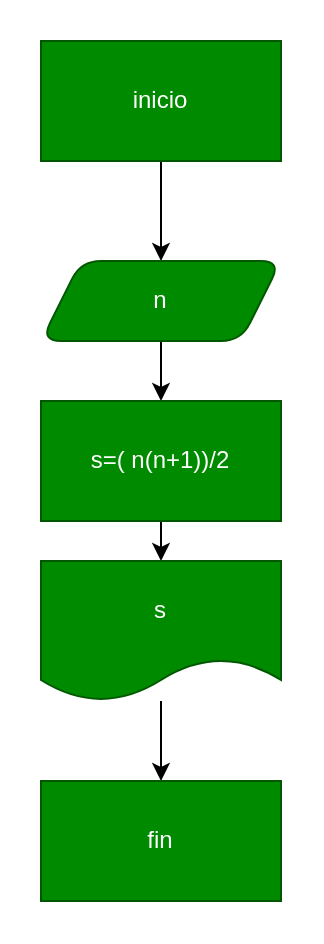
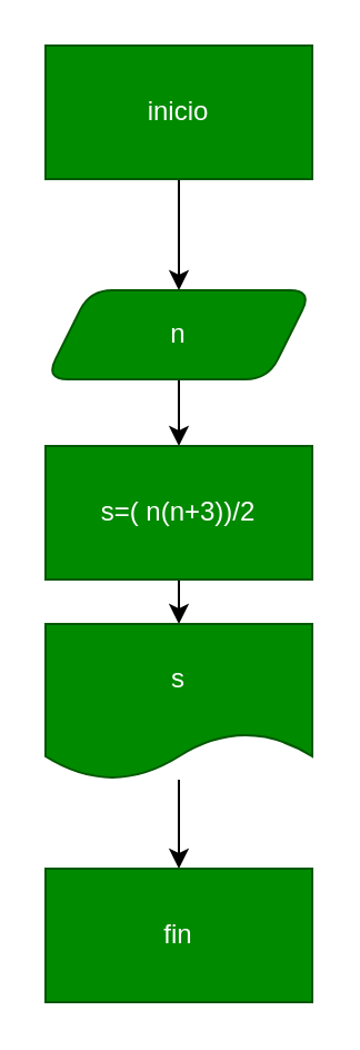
  <mxCell id="0" />
  <mxCell id="1" parent="0" />
  <mxCell id="2" style="edgeStyle=none;html=1;fontColor=#6bc90d;" edge="1" parent="1"><mxGeometry relative="1" as="geometry"><mxPoint x="80" y="130" as="targetPoint" /><mxPoint x="80" y="80" as="sourcePoint" /></mxGeometry></mxCell>
  <mxCell id="3" style="edgeStyle=none;html=1;fontColor=#6bc90d;" edge="1" parent="1" source="4"><mxGeometry relative="1" as="geometry"><mxPoint x="80" y="200" as="targetPoint" /></mxGeometry></mxCell>
  <mxCell id="4" value="n" style="shape=parallelogram;perimeter=parallelogramPerimeter;whiteSpace=wrap;html=1;fixedSize=1;rounded=1;labelBackgroundColor=none;strokeColor=#005700;fontColor=#ffffff;fillColor=#008a00;" vertex="1" parent="1"><mxGeometry x="20" y="130" width="120" height="40" as="geometry" /></mxCell>
  <mxCell id="5" style="edgeStyle=none;html=1;exitX=0.5;exitY=1;exitDx=0;exitDy=0;fontColor=none;" edge="1" parent="1" source="6"><mxGeometry relative="1" as="geometry"><mxPoint x="80" y="280" as="targetPoint" /></mxGeometry></mxCell>
- <mxCell id="6" value="&lt;span style=&quot;&quot;&gt;s=( n(n+1))/2&lt;/span&gt;" style="rounded=0;whiteSpace=wrap;html=1;labelBackgroundColor=none;strokeColor=#005700;fontColor=#ffffff;fillColor=#008a00;" vertex="1" parent="1"><mxGeometry x="20" y="200" width="120" height="60" as="geometry" /></mxCell>
+ <mxCell id="6" value="&lt;span style=&quot;&quot;&gt;s=( n(n+3))/2&lt;/span&gt;" style="rounded=0;whiteSpace=wrap;html=1;labelBackgroundColor=none;strokeColor=#005700;fontColor=#ffffff;fillColor=#008a00;" vertex="1" parent="1"><mxGeometry x="20" y="200" width="120" height="60" as="geometry" /></mxCell>
  <mxCell id="7" value="inicio" style="rounded=0;whiteSpace=wrap;html=1;labelBackgroundColor=none;sketch=0;strokeColor=#005700;fontColor=#ffffff;fillColor=#008a00;" vertex="1" parent="1"><mxGeometry x="20" y="20" width="120" height="60" as="geometry" /></mxCell>
  <mxCell id="8" style="edgeStyle=none;html=1;fontColor=none;" edge="1" parent="1" source="9"><mxGeometry relative="1" as="geometry"><mxPoint x="80" y="390" as="targetPoint" /></mxGeometry></mxCell>
  <mxCell id="9" value="s" style="shape=document;whiteSpace=wrap;html=1;boundedLbl=1;rounded=1;labelBackgroundColor=none;sketch=0;strokeColor=#005700;fontColor=#ffffff;fillColor=#008a00;" vertex="1" parent="1"><mxGeometry x="20" y="280" width="120" height="70" as="geometry" /></mxCell>
  <mxCell id="10" value="fin" style="rounded=0;whiteSpace=wrap;html=1;labelBackgroundColor=none;sketch=0;strokeColor=#005700;fontColor=#ffffff;fillColor=#008a00;" vertex="1" parent="1"><mxGeometry x="20" y="390" width="120" height="60" as="geometry" /></mxCell>
